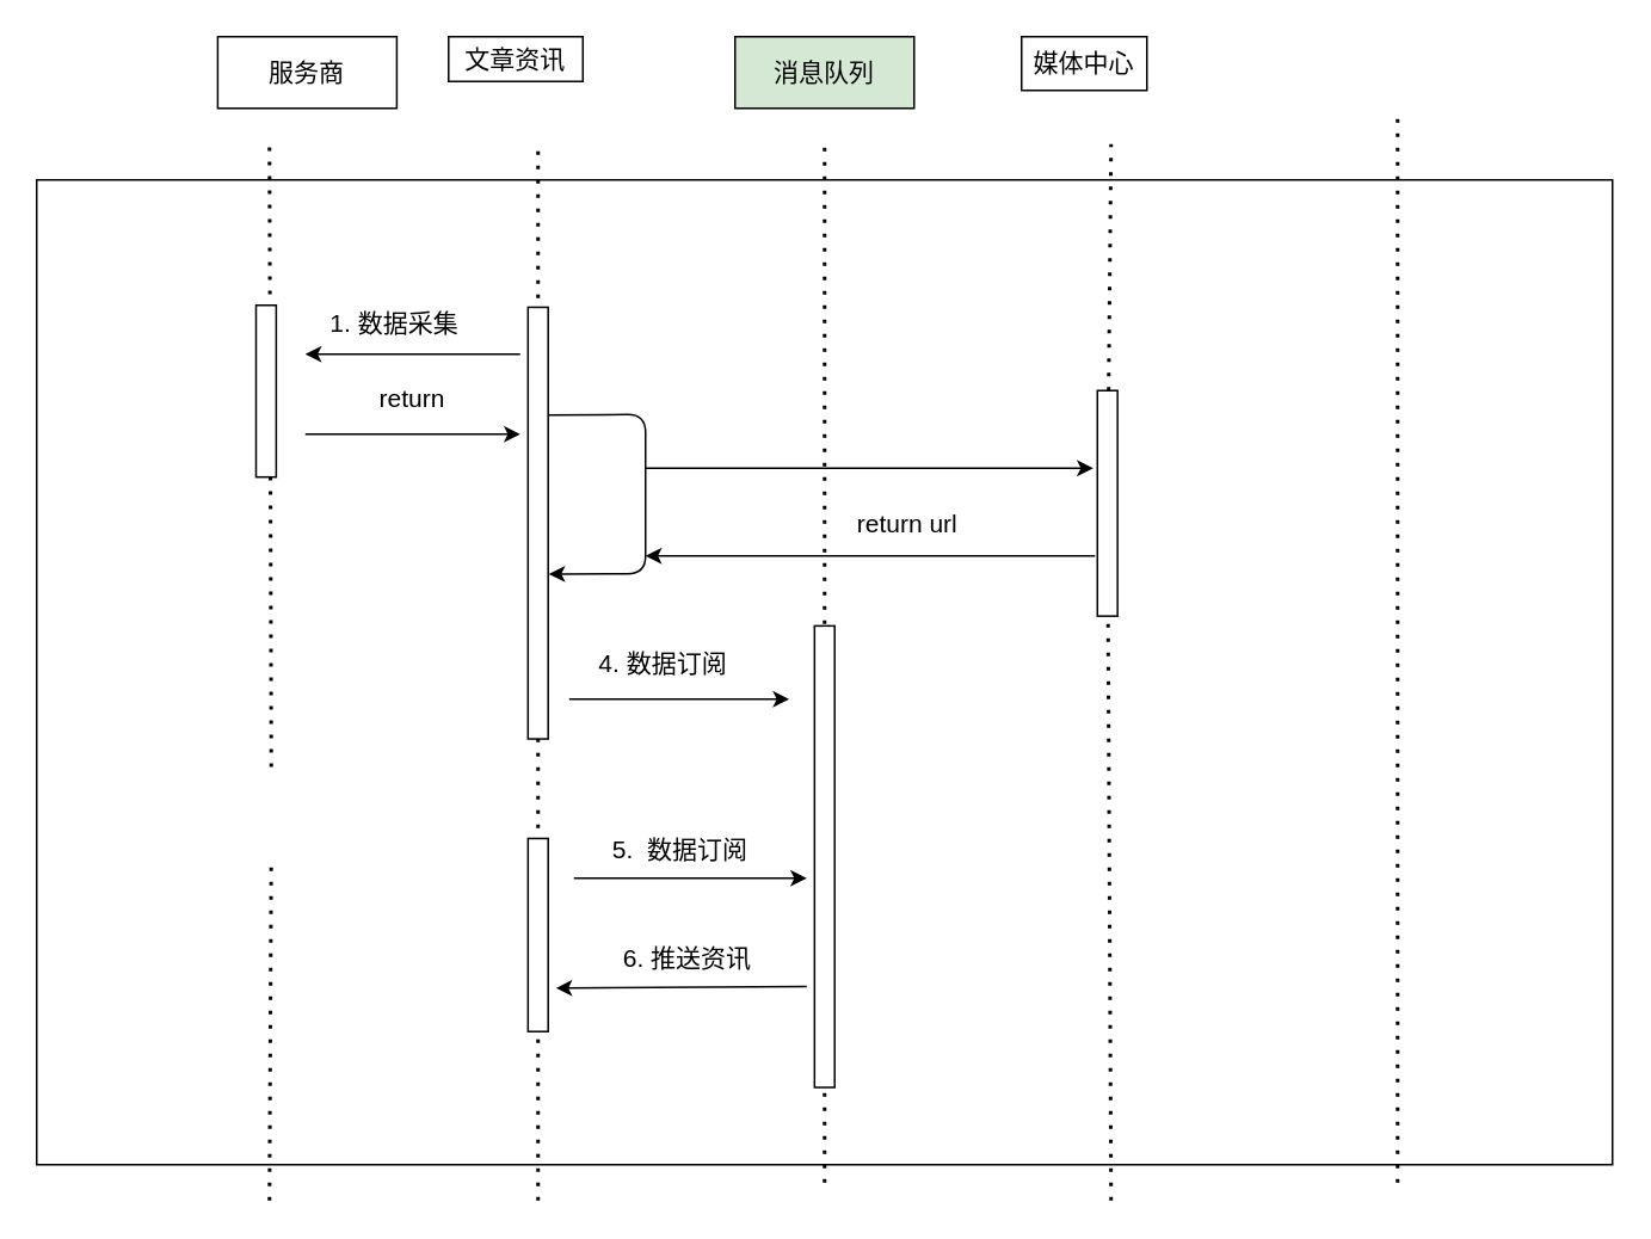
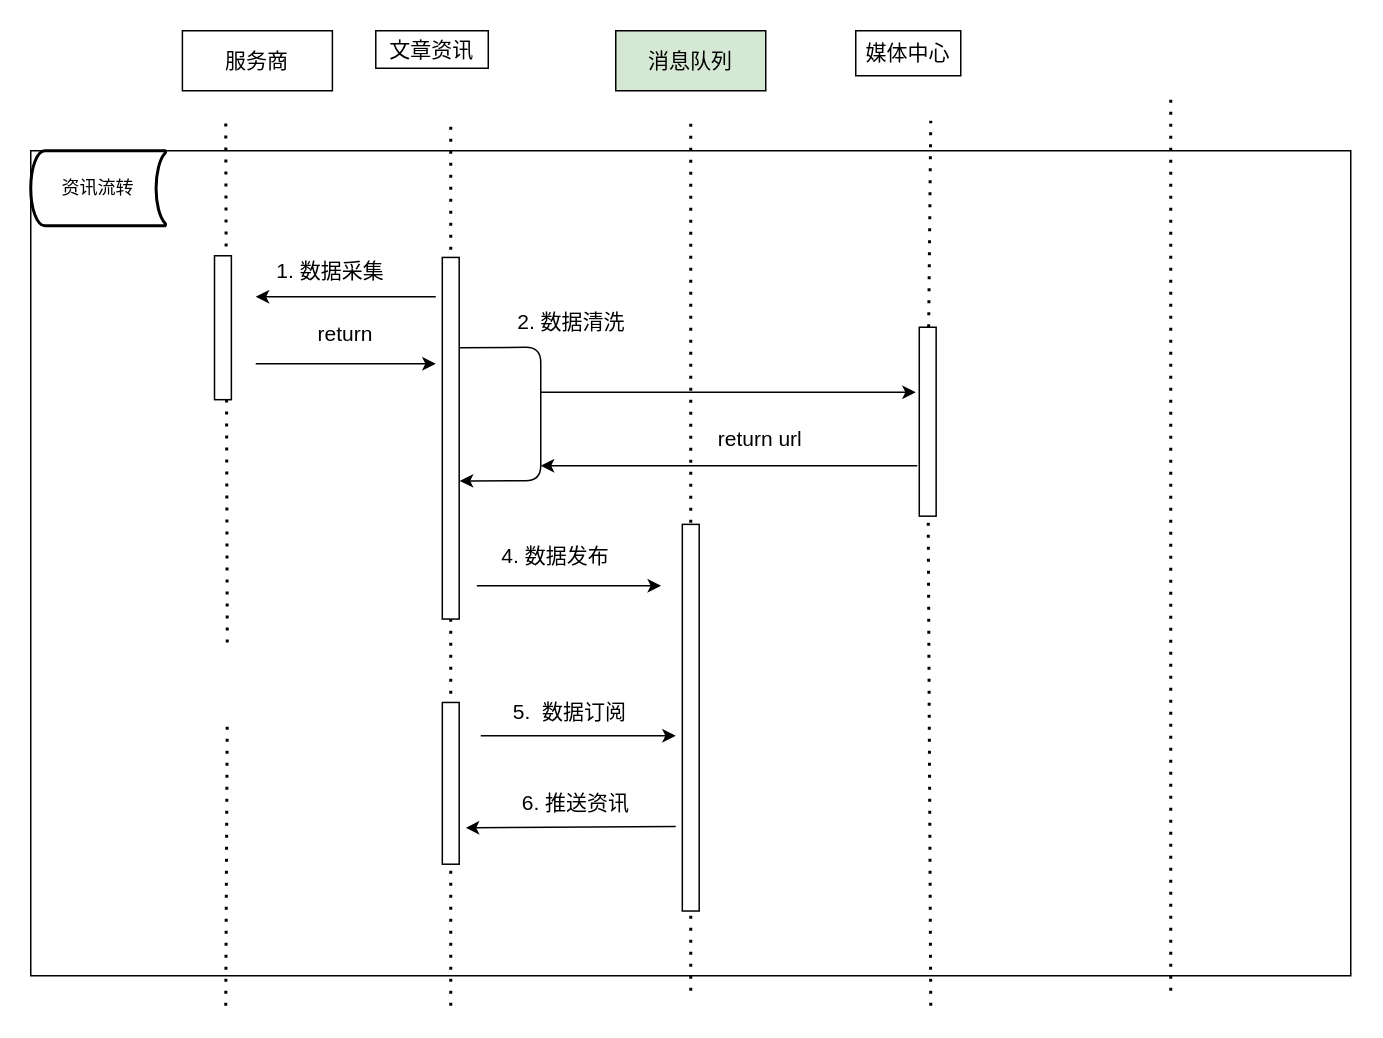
  <mxCell id="0" />
  <mxCell id="1" parent="0" />
  <mxCell id="2" value="" style="rounded=0;whiteSpace=wrap;html=1;" vertex="1" parent="1"><mxGeometry x="20" y="100" width="880" height="550" as="geometry" /></mxCell>
+ <mxCell id="3" value="资讯流转" style="strokeWidth=2;html=1;shape=mxgraph.flowchart.stored_data;whiteSpace=wrap;" vertex="1" parent="1"><mxGeometry x="20" y="100" width="90" height="50" as="geometry" /></mxCell>
  <mxCell id="4" value="" style="endArrow=none;dashed=1;html=1;dashPattern=1 3;strokeWidth=2;startArrow=none;" edge="1" parent="1"><mxGeometry width="50" height="50" relative="1" as="geometry"><mxPoint x="151.014" y="427.81" as="sourcePoint" /><mxPoint x="150" y="80" as="targetPoint" /></mxGeometry></mxCell>
  <mxCell id="5" value="&lt;span style=&quot;font-size: 14px&quot;&gt;服务商&lt;/span&gt;" style="rounded=0;whiteSpace=wrap;html=1;" vertex="1" parent="1"><mxGeometry x="121.1" y="20" width="100" height="40" as="geometry" /></mxCell>
  <mxCell id="6" value="&lt;span style=&quot;font-size: 14px&quot;&gt;文章资讯&lt;/span&gt;" style="rounded=0;whiteSpace=wrap;html=1;" vertex="1" parent="1"><mxGeometry x="250.02" y="20" width="75" height="25" as="geometry" /></mxCell>
  <mxCell id="7" value="" style="endArrow=none;dashed=1;html=1;dashPattern=1 3;strokeWidth=2;" edge="1" parent="1"><mxGeometry width="50" height="50" relative="1" as="geometry"><mxPoint x="300" y="670" as="sourcePoint" /><mxPoint x="300" y="80" as="targetPoint" /></mxGeometry></mxCell>
  <mxCell id="8" value="" style="endArrow=none;dashed=1;html=1;dashPattern=1 3;strokeWidth=2;" edge="1" parent="1"><mxGeometry width="50" height="50" relative="1" as="geometry"><mxPoint x="460" y="660" as="sourcePoint" /><mxPoint x="460" y="80" as="targetPoint" /></mxGeometry></mxCell>
  <mxCell id="9" value="" style="endArrow=none;dashed=1;html=1;dashPattern=1 3;strokeWidth=2;startArrow=none;" edge="1" parent="1" source="28"><mxGeometry width="50" height="50" relative="1" as="geometry"><mxPoint x="620" y="670" as="sourcePoint" /><mxPoint x="620" y="80" as="targetPoint" /></mxGeometry></mxCell>
  <mxCell id="10" value="&lt;span style=&quot;font-size: 14px&quot;&gt;消息队列&lt;/span&gt;" style="rounded=0;whiteSpace=wrap;html=1;fillColor=#d5e8d4;" vertex="1" parent="1"><mxGeometry x="410" y="20" width="100" height="40" as="geometry" /></mxCell>
  <mxCell id="11" value="" style="endArrow=none;dashed=1;html=1;dashPattern=1 3;strokeWidth=2;entryX=0.5;entryY=1;entryDx=0;entryDy=0;" edge="1" parent="1"><mxGeometry width="50" height="50" relative="1" as="geometry"><mxPoint x="780" y="660" as="sourcePoint" /><mxPoint x="780" y="60" as="targetPoint" /></mxGeometry></mxCell>
  <mxCell id="12" value="" style="rounded=0;whiteSpace=wrap;html=1;rotation=-90;" vertex="1" parent="1"><mxGeometry x="100.16" y="212.36" width="95.95" height="11.25" as="geometry" /></mxCell>
  <mxCell id="13" value="" style="endArrow=classic;html=1;" edge="1" parent="1"><mxGeometry width="50" height="50" relative="1" as="geometry"><mxPoint x="290" y="197.33" as="sourcePoint" /><mxPoint x="170" y="197.33" as="targetPoint" /></mxGeometry></mxCell>
  <mxCell id="14" value="" style="rounded=0;whiteSpace=wrap;html=1;rotation=-90;" vertex="1" parent="1"><mxGeometry x="179.46" y="286.04" width="241.09" height="11.25" as="geometry" /></mxCell>
- <mxCell id="15" value="&lt;font style=&quot;font-size: 14px&quot;&gt;4. 数据订阅&lt;/font&gt;" style="text;html=1;strokeColor=none;fillColor=none;align=center;verticalAlign=middle;whiteSpace=wrap;rounded=0;" vertex="1" parent="1"><mxGeometry x="300.19" y="360" width="140" height="20" as="geometry" /></mxCell>
+ <mxCell id="15" value="&lt;font style=&quot;font-size: 14px&quot;&gt;4. 数据发布&lt;/font&gt;" style="text;html=1;strokeColor=none;fillColor=none;align=center;verticalAlign=middle;whiteSpace=wrap;rounded=0;" vertex="1" parent="1"><mxGeometry x="300.19" y="360" width="140" height="20" as="geometry" /></mxCell>
  <mxCell id="16" value="" style="endArrow=classic;html=1;" edge="1" parent="1"><mxGeometry width="50" height="50" relative="1" as="geometry"><mxPoint x="317.38" y="390" as="sourcePoint" /><mxPoint x="440.19" y="390" as="targetPoint" /></mxGeometry></mxCell>
  <mxCell id="17" value="" style="rounded=0;whiteSpace=wrap;html=1;rotation=-90;" vertex="1" parent="1"><mxGeometry x="331.11" y="472.34" width="257.77" height="11.25" as="geometry" /></mxCell>
+ <mxCell id="18" value="&lt;font style=&quot;font-size: 14px&quot;&gt;2. 数据清洗&amp;nbsp;&amp;nbsp;&lt;/font&gt;" style="text;html=1;strokeColor=none;fillColor=none;align=center;verticalAlign=middle;whiteSpace=wrap;rounded=0;" vertex="1" parent="1"><mxGeometry x="327.83" y="203.61" width="113" height="20" as="geometry" /></mxCell>
  <mxCell id="19" value="" style="endArrow=none;dashed=1;html=1;dashPattern=1 3;strokeWidth=2;" edge="1" parent="1"><mxGeometry width="50" height="50" relative="1" as="geometry"><mxPoint x="150" y="670" as="sourcePoint" /><mxPoint x="150.953" y="483.44" as="targetPoint" /></mxGeometry></mxCell>
  <mxCell id="20" value="" style="rounded=0;whiteSpace=wrap;html=1;rotation=-90;" vertex="1" parent="1"><mxGeometry x="246.1" y="516.1" width="107.83" height="11.25" as="geometry" /></mxCell>
  <mxCell id="21" value="&lt;font style=&quot;font-size: 14px&quot;&gt;6. 推送资讯&amp;nbsp;&amp;nbsp;&lt;/font&gt;" style="text;html=1;strokeColor=none;fillColor=none;align=center;verticalAlign=middle;whiteSpace=wrap;rounded=0;" vertex="1" parent="1"><mxGeometry x="303.87" y="525" width="167.48" height="20" as="geometry" /></mxCell>
  <mxCell id="22" value="&lt;font style=&quot;font-size: 14px&quot;&gt;1. 数据采集&lt;/font&gt;" style="text;html=1;strokeColor=none;fillColor=none;align=center;verticalAlign=middle;whiteSpace=wrap;rounded=0;" vertex="1" parent="1"><mxGeometry x="150" y="170" width="140" height="20" as="geometry" /></mxCell>
  <mxCell id="23" value="" style="endArrow=classic;html=1;exitX=0.457;exitY=-0.388;exitDx=0;exitDy=0;exitPerimeter=0;" edge="1" parent="1"><mxGeometry width="50" height="50" relative="1" as="geometry"><mxPoint x="450.005" y="550.459" as="sourcePoint" /><mxPoint x="310" y="551.41" as="targetPoint" /></mxGeometry></mxCell>
  <mxCell id="24" value="" style="endArrow=classic;html=1;exitX=0.75;exitY=1;exitDx=0;exitDy=0;entryX=0.382;entryY=1.033;entryDx=0;entryDy=0;entryPerimeter=0;" edge="1" parent="1" source="14" target="14"><mxGeometry width="50" height="50" relative="1" as="geometry"><mxPoint x="400" y="280" as="sourcePoint" /><mxPoint x="306" y="292" as="targetPoint" /><Array as="points"><mxPoint x="360" y="231" /><mxPoint x="360" y="320" /></Array></mxGeometry></mxCell>
  <mxCell id="25" value="&lt;span style=&quot;font-size: 14px&quot;&gt;媒体中心&lt;/span&gt;" style="rounded=0;whiteSpace=wrap;html=1;" vertex="1" parent="1"><mxGeometry x="570" y="20" width="70" height="30" as="geometry" /></mxCell>
  <mxCell id="26" value="" style="endArrow=classic;html=1;strokeColor=#000000;" edge="1" parent="1"><mxGeometry width="50" height="50" relative="1" as="geometry"><mxPoint x="170" y="242" as="sourcePoint" /><mxPoint x="290" y="242" as="targetPoint" /></mxGeometry></mxCell>
  <mxCell id="27" value="&lt;font style=&quot;font-size: 14px&quot;&gt;return&lt;/font&gt;" style="text;html=1;strokeColor=none;fillColor=none;align=center;verticalAlign=middle;whiteSpace=wrap;rounded=0;" vertex="1" parent="1"><mxGeometry x="210.02" y="212" width="40" height="20" as="geometry" /></mxCell>
  <mxCell id="28" value="" style="rounded=0;whiteSpace=wrap;html=1;rotation=-90;" vertex="1" parent="1"><mxGeometry x="555" y="275" width="125.95" height="11.25" as="geometry" /></mxCell>
  <mxCell id="29" value="" style="endArrow=none;dashed=1;html=1;dashPattern=1 3;strokeWidth=2;" edge="1" parent="1" target="28"><mxGeometry width="50" height="50" relative="1" as="geometry"><mxPoint x="620" y="670" as="sourcePoint" /><mxPoint x="620" y="80" as="targetPoint" /></mxGeometry></mxCell>
  <mxCell id="30" value="" style="endArrow=classic;html=1;strokeColor=#000000;" edge="1" parent="1"><mxGeometry width="50" height="50" relative="1" as="geometry"><mxPoint x="360" y="261" as="sourcePoint" /><mxPoint x="610" y="261" as="targetPoint" /></mxGeometry></mxCell>
  <mxCell id="31" value="" style="endArrow=classic;html=1;strokeColor=#000000;" edge="1" parent="1"><mxGeometry width="50" height="50" relative="1" as="geometry"><mxPoint x="611" y="310" as="sourcePoint" /><mxPoint x="360" y="310" as="targetPoint" /></mxGeometry></mxCell>
  <mxCell id="32" value="&lt;span style=&quot;font-size: 14px&quot;&gt;return url&lt;/span&gt;" style="text;html=1;strokeColor=none;fillColor=none;align=center;verticalAlign=middle;whiteSpace=wrap;rounded=0;" vertex="1" parent="1"><mxGeometry x="450" y="281.66" width="113" height="20" as="geometry" /></mxCell>
  <mxCell id="33" value="" style="endArrow=classic;html=1;" edge="1" parent="1"><mxGeometry width="50" height="50" relative="1" as="geometry"><mxPoint x="320" y="490" as="sourcePoint" /><mxPoint x="450" y="490" as="targetPoint" /></mxGeometry></mxCell>
  <mxCell id="34" value="&lt;font style=&quot;font-size: 14px&quot;&gt;5.&amp;nbsp; 数据订阅&amp;nbsp;&amp;nbsp;&lt;/font&gt;" style="text;html=1;strokeColor=none;fillColor=none;align=center;verticalAlign=middle;whiteSpace=wrap;rounded=0;" vertex="1" parent="1"><mxGeometry x="300.19" y="463.59" width="167.48" height="20" as="geometry" /></mxCell>
